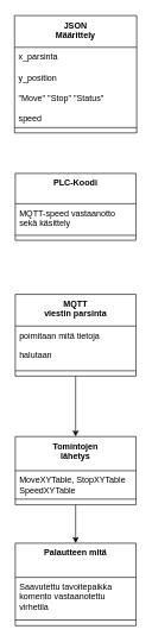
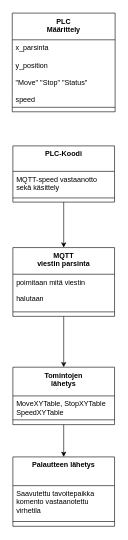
  <mxCell id="0" />
  <mxCell id="1" parent="0" />
- <mxCell id="2" value="JSON&#10;Määrittely" style="swimlane;fontStyle=1;align=center;verticalAlign=top;childLayout=stackLayout;horizontal=1;startSize=44.625;horizontalStack=0;resizeParent=1;resizeParentMax=0;resizeLast=0;collapsible=0;marginBottom=0;" parent="1" vertex="1"><mxGeometry x="20" y="20" width="172" height="165.005" as="geometry" /></mxCell>
+ <mxCell id="2" value="PLC&#10;Määrittely" style="swimlane;fontStyle=1;align=center;verticalAlign=top;childLayout=stackLayout;horizontal=1;startSize=44.625;horizontalStack=0;resizeParent=1;resizeParentMax=0;resizeLast=0;collapsible=0;marginBottom=0;" parent="1" vertex="1"><mxGeometry x="20" y="20" width="172" height="165.005" as="geometry" /></mxCell>
  <mxCell id="3" value="x_parsinta" style="text;strokeColor=none;fillColor=none;align=left;verticalAlign=top;spacingLeft=4;spacingRight=4;overflow=hidden;rotatable=0;points=[[0,0.5],[1,0.5]];portConstraint=eastwest;" parent="2" vertex="1"><mxGeometry y="44.625" width="172" height="30" as="geometry" /></mxCell>
  <mxCell id="4" value="y_position&#10;&#10;&quot;Move&quot; &quot;Stop&quot; &quot;Status&quot;&#10;&#10;speed" style="text;strokeColor=none;fillColor=none;align=left;verticalAlign=top;spacingLeft=4;spacingRight=4;overflow=hidden;rotatable=0;points=[[0,0.5],[1,0.5]];portConstraint=eastwest;" parent="2" vertex="1"><mxGeometry y="74.625" width="172" height="75.38" as="geometry" /></mxCell>
  <mxCell id="5" style="line;strokeWidth=1;fillColor=none;align=left;verticalAlign=middle;spacingTop=-1;spacingLeft=3;spacingRight=3;rotatable=0;labelPosition=right;points=[];portConstraint=eastwest;strokeColor=inherit;" parent="2" vertex="1"><mxGeometry y="150.005" width="172" height="15" as="geometry" /></mxCell>
+ <mxCell id="6" style="edgeStyle=orthogonalEdgeStyle;rounded=0;orthogonalLoop=1;jettySize=auto;html=1;" edge="1" parent="1" source="7" target="11"><mxGeometry relative="1" as="geometry" /></mxCell>
  <mxCell id="7" value="PLC-Koodi" style="swimlane;fontStyle=1;align=center;verticalAlign=top;childLayout=stackLayout;horizontal=1;startSize=42.6;horizontalStack=0;resizeParent=1;resizeParentMax=0;resizeLast=0;collapsible=0;marginBottom=0;" parent="1" vertex="1"><mxGeometry x="21" y="242" width="170" height="94" as="geometry" /></mxCell>
  <mxCell id="8" value="MQTT-speed vastaanotto&#10;sekä käsittely" style="text;strokeColor=none;fillColor=none;align=left;verticalAlign=top;spacingLeft=4;spacingRight=4;overflow=hidden;rotatable=0;points=[[0,0.5],[1,0.5]];portConstraint=eastwest;" parent="7" vertex="1"><mxGeometry y="42.6" width="170" height="37.4" as="geometry" /></mxCell>
  <mxCell id="9" style="line;strokeWidth=1;fillColor=none;align=left;verticalAlign=middle;spacingTop=-1;spacingLeft=3;spacingRight=3;rotatable=0;labelPosition=right;points=[];portConstraint=eastwest;strokeColor=inherit;" parent="7" vertex="1"><mxGeometry y="80" width="170" height="14" as="geometry" /></mxCell>
  <mxCell id="10" style="edgeStyle=orthogonalEdgeStyle;rounded=0;orthogonalLoop=1;jettySize=auto;html=1;entryX=0.5;entryY=0;entryDx=0;entryDy=0;" edge="1" parent="1" source="11" target="15"><mxGeometry relative="1" as="geometry" /></mxCell>
  <mxCell id="11" value="MQTT&#10;viestin parsinta" style="swimlane;fontStyle=1;align=center;verticalAlign=top;childLayout=stackLayout;horizontal=1;startSize=44.625;horizontalStack=0;resizeParent=1;resizeParentMax=0;resizeLast=0;collapsible=0;marginBottom=0;" parent="1" vertex="1"><mxGeometry x="21" y="412" width="170" height="115.005" as="geometry" /></mxCell>
- <mxCell id="12" value="poimitaan mitä tietoja &#10;&#10;halutaan" style="text;strokeColor=none;fillColor=none;align=left;verticalAlign=top;spacingLeft=4;spacingRight=4;overflow=hidden;rotatable=0;points=[[0,0.5],[1,0.5]];portConstraint=eastwest;" parent="11" vertex="1"><mxGeometry y="44.625" width="170" height="55.38" as="geometry" /></mxCell>
+ <mxCell id="12" value="poimitaan mitä viestin &#10;&#10;halutaan" style="text;strokeColor=none;fillColor=none;align=left;verticalAlign=top;spacingLeft=4;spacingRight=4;overflow=hidden;rotatable=0;points=[[0,0.5],[1,0.5]];portConstraint=eastwest;" parent="11" vertex="1"><mxGeometry y="44.625" width="170" height="55.38" as="geometry" /></mxCell>
  <mxCell id="13" style="line;strokeWidth=1;fillColor=none;align=left;verticalAlign=middle;spacingTop=-1;spacingLeft=3;spacingRight=3;rotatable=0;labelPosition=right;points=[];portConstraint=eastwest;strokeColor=inherit;" parent="11" vertex="1"><mxGeometry y="100.005" width="170" height="15" as="geometry" /></mxCell>
  <mxCell id="14" style="edgeStyle=orthogonalEdgeStyle;rounded=0;orthogonalLoop=1;jettySize=auto;html=1;entryX=0.5;entryY=0;entryDx=0;entryDy=0;" edge="1" parent="1" source="15" target="18"><mxGeometry relative="1" as="geometry" /></mxCell>
  <mxCell id="15" value="Tomintojen&#10;lähetys" style="swimlane;fontStyle=1;align=center;verticalAlign=top;childLayout=stackLayout;horizontal=1;startSize=48;horizontalStack=0;resizeParent=1;resizeParentMax=0;resizeLast=0;collapsible=0;marginBottom=0;" parent="1" vertex="1"><mxGeometry x="21" y="612" width="170" height="96" as="geometry" /></mxCell>
  <mxCell id="16" value="MoveXYTable, StopXYTable&#10;SpeedXYTable" style="text;strokeColor=none;fillColor=none;align=left;verticalAlign=top;spacingLeft=4;spacingRight=4;overflow=hidden;rotatable=0;points=[[0,0.5],[1,0.5]];portConstraint=eastwest;" parent="15" vertex="1"><mxGeometry y="48" width="170" height="32" as="geometry" /></mxCell>
  <mxCell id="17" style="line;strokeWidth=1;fillColor=none;align=left;verticalAlign=middle;spacingTop=-1;spacingLeft=3;spacingRight=3;rotatable=0;labelPosition=right;points=[];portConstraint=eastwest;strokeColor=inherit;" parent="15" vertex="1"><mxGeometry y="80" width="170" height="16" as="geometry" /></mxCell>
- <mxCell id="18" value="Palautteen mitä" style="swimlane;fontStyle=1;align=center;verticalAlign=top;childLayout=stackLayout;horizontal=1;startSize=48;horizontalStack=0;resizeParent=1;resizeParentMax=0;resizeLast=0;collapsible=0;marginBottom=0;" vertex="1" parent="1"><mxGeometry x="21" y="762" width="170" height="116" as="geometry" /></mxCell>
+ <mxCell id="18" value="Palautteen lähetys" style="swimlane;fontStyle=1;align=center;verticalAlign=top;childLayout=stackLayout;horizontal=1;startSize=48;horizontalStack=0;resizeParent=1;resizeParentMax=0;resizeLast=0;collapsible=0;marginBottom=0;" vertex="1" parent="1"><mxGeometry x="21" y="762" width="170" height="116" as="geometry" /></mxCell>
  <mxCell id="19" value="Saavutettu tavoitepaikka&#10;komento vastaanotettu&#10;virhetila" style="text;strokeColor=none;fillColor=none;align=left;verticalAlign=top;spacingLeft=4;spacingRight=4;overflow=hidden;rotatable=0;points=[[0,0.5],[1,0.5]];portConstraint=eastwest;" vertex="1" parent="18"><mxGeometry y="48" width="170" height="52" as="geometry" /></mxCell>
  <mxCell id="20" style="line;strokeWidth=1;fillColor=none;align=left;verticalAlign=middle;spacingTop=-1;spacingLeft=3;spacingRight=3;rotatable=0;labelPosition=right;points=[];portConstraint=eastwest;strokeColor=inherit;" vertex="1" parent="18"><mxGeometry y="100" width="170" height="16" as="geometry" /></mxCell>
